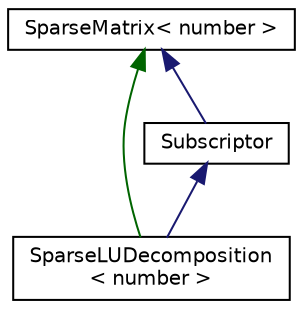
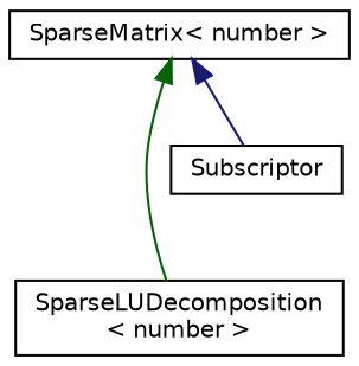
  digraph {
    node [color=black fillcolor=white fontname=Helvetica fontsize=10 shape=record style=filled]
    edge [color=midnightblue dir=back fontname=Helvetica fontsize=10 labelfontname=Helvetica labelfontsize=10 style=solid]
    n1 [height=0.2 label="SparseLUDecomposition\l\< number \>" width=0.4]
    n2 [height=0.2 label="SparseMatrix\< number \>" width=0.4]
    n3 [height=0.2 label=Subscriptor width=0.4]
    n2 -> n1 [color=darkgreen]
    n2 -> n3
-   n3 -> n1
  }
